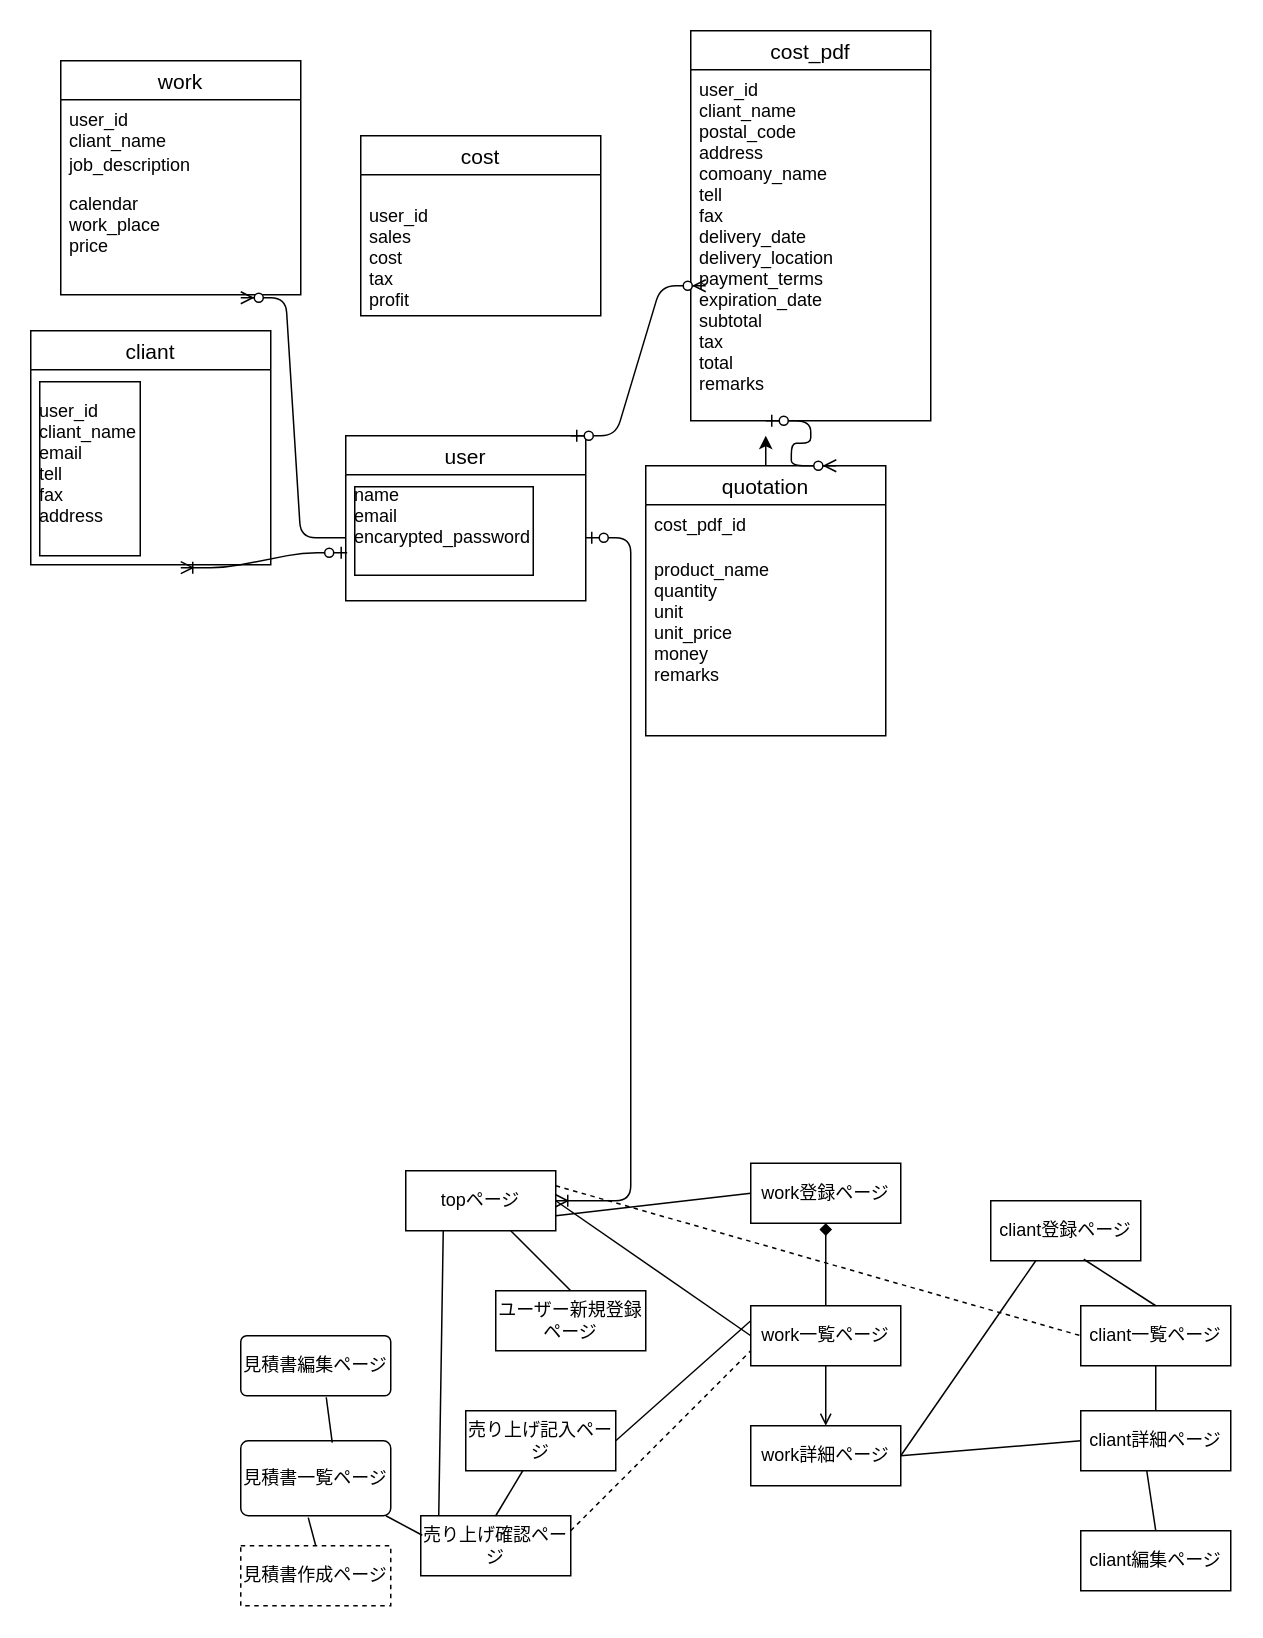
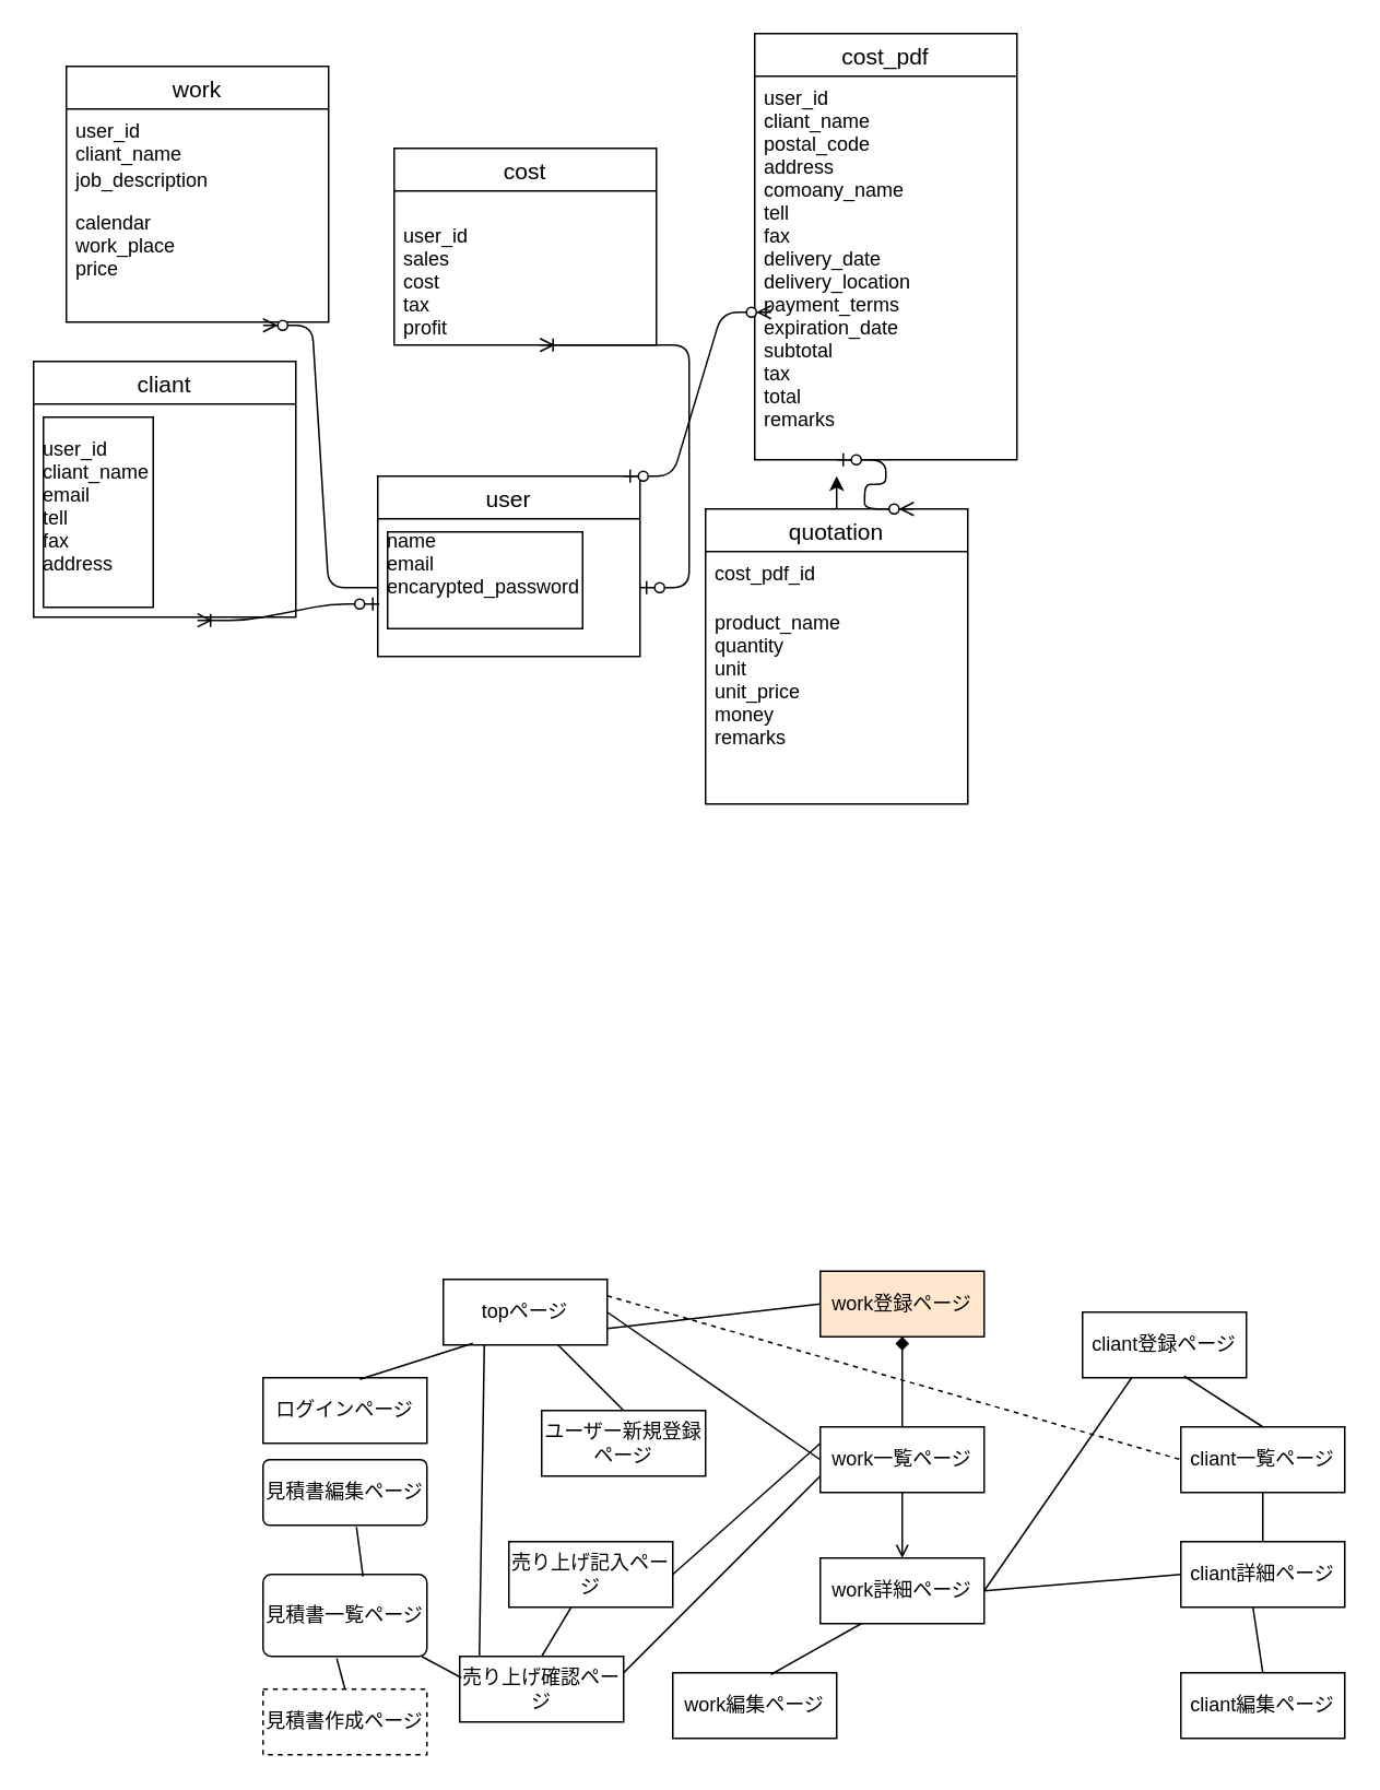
  <mxCell id="0" />
  <mxCell id="1" parent="0" />
  <mxCell id="2" value="cliant" style="swimlane;fontStyle=0;childLayout=stackLayout;horizontal=1;startSize=26;horizontalStack=0;resizeParent=1;resizeParentMax=0;resizeLast=0;collapsible=1;marginBottom=0;align=center;fontSize=14;" parent="1" vertex="1"><mxGeometry x="20" y="220" width="160" height="156" as="geometry" /></mxCell>
  <mxCell id="3" value="&#10;user_id&#10;cliant_name&#10;email&#10;tell&#10;fax&#10;address&#10;&#10;" style="text;strokeColor=none;fillColor=none;spacingLeft=4;spacingRight=4;overflow=hidden;rotatable=0;points=[[0,0.5],[1,0.5]];portConstraint=eastwest;fontSize=12;labelBorderColor=#000000;" parent="2" vertex="1"><mxGeometry y="26" width="160" height="130" as="geometry" /></mxCell>
  <mxCell id="4" value="user" style="swimlane;fontStyle=0;childLayout=stackLayout;horizontal=1;startSize=26;horizontalStack=0;resizeParent=1;resizeParentMax=0;resizeLast=0;collapsible=1;marginBottom=0;align=center;fontSize=14;" parent="1" vertex="1"><mxGeometry x="230" y="290" width="160" height="110" as="geometry" /></mxCell>
  <mxCell id="5" value="name&#10;email&#10;encarypted_password&#10;&#10;" style="text;strokeColor=none;fillColor=none;spacingLeft=4;spacingRight=4;overflow=hidden;rotatable=0;points=[[0,0.5],[1,0.5]];portConstraint=eastwest;fontSize=12;labelBorderColor=#000000;" parent="4" vertex="1"><mxGeometry y="26" width="160" height="84" as="geometry" /></mxCell>
  <mxCell id="6" value="work" style="swimlane;fontStyle=0;childLayout=stackLayout;horizontal=1;startSize=26;horizontalStack=0;resizeParent=1;resizeParentMax=0;resizeLast=0;collapsible=1;marginBottom=0;align=center;fontSize=14;" parent="1" vertex="1"><mxGeometry x="40" y="40" width="160" height="156" as="geometry" /></mxCell>
  <mxCell id="7" value="user_id&#10;cliant_name" style="text;strokeColor=none;fillColor=none;spacingLeft=4;spacingRight=4;overflow=hidden;rotatable=0;points=[[0,0.5],[1,0.5]];portConstraint=eastwest;fontSize=12;" parent="6" vertex="1"><mxGeometry y="26" width="160" height="30" as="geometry" /></mxCell>
  <mxCell id="8" value="job_description" style="text;strokeColor=none;fillColor=none;spacingLeft=4;spacingRight=4;overflow=hidden;rotatable=0;points=[[0,0.5],[1,0.5]];portConstraint=eastwest;fontSize=12;" parent="6" vertex="1"><mxGeometry y="56" width="160" height="26" as="geometry" /></mxCell>
  <mxCell id="9" value="calendar&#10;work_place&#10;price" style="text;strokeColor=none;fillColor=none;spacingLeft=4;spacingRight=4;overflow=hidden;rotatable=0;points=[[0,0.5],[1,0.5]];portConstraint=eastwest;fontSize=12;" parent="6" vertex="1"><mxGeometry y="82" width="160" height="74" as="geometry" /></mxCell>
  <mxCell id="10" value="cost" style="swimlane;fontStyle=0;childLayout=stackLayout;horizontal=1;startSize=26;horizontalStack=0;resizeParent=1;resizeParentMax=0;resizeLast=0;collapsible=1;marginBottom=0;align=center;fontSize=14;" parent="1" vertex="1"><mxGeometry x="240" y="90" width="160" height="120" as="geometry" /></mxCell>
  <mxCell id="11" value="&#10;user_id&#10;sales&#10;cost&#10;tax&#10;profit&#10;" style="text;strokeColor=none;fillColor=none;spacingLeft=4;spacingRight=4;overflow=hidden;rotatable=0;points=[[0,0.5],[1,0.5]];portConstraint=eastwest;fontSize=12;" parent="10" vertex="1"><mxGeometry y="26" width="160" height="94" as="geometry" /></mxCell>
  <mxCell id="12" value="cliant登録ページ" style="whiteSpace=wrap;html=1;align=center;" parent="1" vertex="1"><mxGeometry x="660" y="800" width="100" height="40" as="geometry" /></mxCell>
  <mxCell id="13" value="work一覧ページ" style="whiteSpace=wrap;html=1;align=center;" parent="1" vertex="1"><mxGeometry x="500" y="870" width="100" height="40" as="geometry" /></mxCell>
- <mxCell id="14" value="work登録ページ" style="whiteSpace=wrap;html=1;align=center;" parent="1" vertex="1"><mxGeometry x="500" y="775" width="100" height="40" as="geometry" /></mxCell>
+ <mxCell id="14" value="work登録ページ" style="whiteSpace=wrap;html=1;align=center;fillColor=#ffe6cc;" parent="1" vertex="1"><mxGeometry x="500" y="775" width="100" height="40" as="geometry" /></mxCell>
  <mxCell id="15" value="ユーザー新規登録ページ" style="whiteSpace=wrap;html=1;align=center;" parent="1" vertex="1"><mxGeometry x="330" y="860" width="100" height="40" as="geometry" /></mxCell>
+ <mxCell id="16" value="ログインページ" style="whiteSpace=wrap;html=1;align=center;" parent="1" vertex="1"><mxGeometry x="160" y="840" width="100" height="40" as="geometry" /></mxCell>
  <mxCell id="17" value="cliant一覧ページ" style="whiteSpace=wrap;html=1;align=center;" parent="1" vertex="1"><mxGeometry x="720" y="870" width="100" height="40" as="geometry" /></mxCell>
  <mxCell id="18" value="cliant詳細ページ" style="whiteSpace=wrap;html=1;align=center;" parent="1" vertex="1"><mxGeometry x="720" y="940" width="100" height="40" as="geometry" /></mxCell>
  <mxCell id="19" value="work詳細ページ" style="whiteSpace=wrap;html=1;align=center;" parent="1" vertex="1"><mxGeometry x="500" y="950" width="100" height="40" as="geometry" /></mxCell>
  <mxCell id="20" value="topページ" style="whiteSpace=wrap;html=1;align=center;" parent="1" vertex="1"><mxGeometry x="270" y="780" width="100" height="40" as="geometry" /></mxCell>
  <mxCell id="21" value="cliant編集ページ" style="whiteSpace=wrap;html=1;align=center;" parent="1" vertex="1"><mxGeometry x="720" y="1020" width="100" height="40" as="geometry" /></mxCell>
+ <mxCell id="22" value="work編集ページ" style="whiteSpace=wrap;html=1;align=center;" parent="1" vertex="1"><mxGeometry x="410" y="1020" width="100" height="40" as="geometry" /></mxCell>
  <mxCell id="23" value="売り上げ記入ページ" style="whiteSpace=wrap;html=1;align=center;" parent="1" vertex="1"><mxGeometry x="310" y="940" width="100" height="40" as="geometry" /></mxCell>
  <mxCell id="24" value="売り上げ確認ページ" style="whiteSpace=wrap;html=1;align=center;" parent="1" vertex="1"><mxGeometry x="280" y="1010" width="100" height="40" as="geometry" /></mxCell>
  <mxCell id="25" value="" style="endArrow=none;html=1;rounded=0;exitX=0.5;exitY=0;exitDx=0;exitDy=0;" parent="1" source="15" target="20" edge="1"><mxGeometry relative="1" as="geometry"><mxPoint x="480" y="910" as="sourcePoint" /><mxPoint x="348" y="824" as="targetPoint" /></mxGeometry></mxCell>
+ <mxCell id="26" value="" style="endArrow=none;html=1;rounded=0;exitX=0.18;exitY=0.975;exitDx=0;exitDy=0;exitPerimeter=0;entryX=0.59;entryY=0.025;entryDx=0;entryDy=0;entryPerimeter=0;" parent="1" source="20" target="16" edge="1"><mxGeometry relative="1" as="geometry"><mxPoint x="460" y="1050" as="sourcePoint" /><mxPoint x="480" y="1050" as="targetPoint" /></mxGeometry></mxCell>
  <mxCell id="27" value="" style="endArrow=none;html=1;rounded=0;entryX=1;entryY=0.75;entryDx=0;entryDy=0;exitX=0;exitY=0.5;exitDx=0;exitDy=0;" parent="1" source="14" target="20" edge="1"><mxGeometry relative="1" as="geometry"><mxPoint x="460" y="1050" as="sourcePoint" /><mxPoint x="620" y="1050" as="targetPoint" /></mxGeometry></mxCell>
  <mxCell id="28" value="" style="endArrow=diamond;html=1;rounded=0;entryX=0.5;entryY=1;entryDx=0;entryDy=0;exitX=0.5;exitY=0;exitDx=0;exitDy=0;" parent="1" source="13" target="14" edge="1"><mxGeometry relative="1" as="geometry"><mxPoint x="540" y="870" as="sourcePoint" /><mxPoint x="560" y="1050" as="targetPoint" /></mxGeometry></mxCell>
  <mxCell id="29" value="" style="endArrow=open;html=1;rounded=0;exitX=0.5;exitY=1;exitDx=0;exitDy=0;entryX=0.5;entryY=0;entryDx=0;entryDy=0;" parent="1" source="13" target="19" edge="1"><mxGeometry relative="1" as="geometry"><mxPoint x="460" y="1050" as="sourcePoint" /><mxPoint x="620" y="1050" as="targetPoint" /></mxGeometry></mxCell>
+ <mxCell id="30" value="" style="endArrow=none;html=1;rounded=0;exitX=0.25;exitY=1;exitDx=0;exitDy=0;entryX=0.6;entryY=0.025;entryDx=0;entryDy=0;entryPerimeter=0;" parent="1" source="19" target="22" edge="1"><mxGeometry relative="1" as="geometry"><mxPoint x="460" y="1050" as="sourcePoint" /><mxPoint x="620" y="1050" as="targetPoint" /></mxGeometry></mxCell>
  <mxCell id="31" value="" style="endArrow=none;html=1;rounded=0;exitX=1;exitY=0.5;exitDx=0;exitDy=0;" parent="1" source="19" edge="1"><mxGeometry relative="1" as="geometry"><mxPoint x="620" y="1050" as="sourcePoint" /><mxPoint x="690" y="840" as="targetPoint" /></mxGeometry></mxCell>
  <mxCell id="32" value="" style="endArrow=none;html=1;rounded=0;entryX=0;entryY=0.5;entryDx=0;entryDy=0;" parent="1" target="18" edge="1"><mxGeometry relative="1" as="geometry"><mxPoint x="600" y="970" as="sourcePoint" /><mxPoint x="780" y="1050" as="targetPoint" /></mxGeometry></mxCell>
  <mxCell id="33" value="" style="endArrow=none;html=1;rounded=0;exitX=0.62;exitY=0.975;exitDx=0;exitDy=0;exitPerimeter=0;entryX=0.5;entryY=0;entryDx=0;entryDy=0;" parent="1" source="12" target="17" edge="1"><mxGeometry relative="1" as="geometry"><mxPoint x="720" y="850" as="sourcePoint" /><mxPoint x="780" y="1050" as="targetPoint" /></mxGeometry></mxCell>
  <mxCell id="34" value="" style="endArrow=none;html=1;rounded=0;exitX=0.5;exitY=1;exitDx=0;exitDy=0;" parent="1" source="17" edge="1"><mxGeometry relative="1" as="geometry"><mxPoint x="620" y="1050" as="sourcePoint" /><mxPoint x="770" y="940" as="targetPoint" /></mxGeometry></mxCell>
  <mxCell id="35" value="" style="endArrow=none;html=1;rounded=0;exitX=0.44;exitY=1;exitDx=0;exitDy=0;exitPerimeter=0;entryX=0.5;entryY=0;entryDx=0;entryDy=0;" parent="1" source="18" target="21" edge="1"><mxGeometry relative="1" as="geometry"><mxPoint x="620" y="1050" as="sourcePoint" /><mxPoint x="780" y="1050" as="targetPoint" /></mxGeometry></mxCell>
  <mxCell id="36" value="" style="endArrow=none;html=1;rounded=0;exitX=1;exitY=0.5;exitDx=0;exitDy=0;entryX=0;entryY=0.25;entryDx=0;entryDy=0;" parent="1" source="23" target="13" edge="1"><mxGeometry relative="1" as="geometry"><mxPoint x="410" y="1050" as="sourcePoint" /><mxPoint x="570" y="1050" as="targetPoint" /></mxGeometry></mxCell>
  <mxCell id="37" value="" style="endArrow=none;html=1;rounded=0;entryX=0.5;entryY=0;entryDx=0;entryDy=0;" parent="1" source="23" target="24" edge="1"><mxGeometry relative="1" as="geometry"><mxPoint x="410" y="1050" as="sourcePoint" /><mxPoint x="570" y="1050" as="targetPoint" /></mxGeometry></mxCell>
- <mxCell id="38" value="" style="endArrow=none;html=1;rounded=0;exitX=1;exitY=0.25;exitDx=0;exitDy=0;entryX=0;entryY=0.75;entryDx=0;entryDy=0;dashed=1;" parent="1" source="24" target="13" edge="1"><mxGeometry relative="1" as="geometry"><mxPoint x="410" y="1050" as="sourcePoint" /><mxPoint x="570" y="1050" as="targetPoint" /></mxGeometry></mxCell>
+ <mxCell id="38" value="" style="endArrow=none;html=1;rounded=0;exitX=1;exitY=0.25;exitDx=0;exitDy=0;entryX=0;entryY=0.75;entryDx=0;entryDy=0;" parent="1" source="24" target="13" edge="1"><mxGeometry relative="1" as="geometry"><mxPoint x="410" y="1050" as="sourcePoint" /><mxPoint x="570" y="1050" as="targetPoint" /></mxGeometry></mxCell>
  <mxCell id="39" value="" style="endArrow=none;html=1;rounded=0;exitX=1;exitY=0.5;exitDx=0;exitDy=0;entryX=0;entryY=0.5;entryDx=0;entryDy=0;" parent="1" source="20" target="13" edge="1"><mxGeometry relative="1" as="geometry"><mxPoint x="410" y="1050" as="sourcePoint" /><mxPoint x="570" y="1050" as="targetPoint" /></mxGeometry></mxCell>
  <mxCell id="40" value="" style="endArrow=none;html=1;rounded=0;exitX=0.25;exitY=1;exitDx=0;exitDy=0;" parent="1" source="20" edge="1"><mxGeometry relative="1" as="geometry"><mxPoint x="400" y="920" as="sourcePoint" /><mxPoint x="292" y="1010" as="targetPoint" /></mxGeometry></mxCell>
  <mxCell id="41" value="" style="endArrow=none;html=1;rounded=0;exitX=1;exitY=0.25;exitDx=0;exitDy=0;entryX=0;entryY=0.5;entryDx=0;entryDy=0;dashed=1;" parent="1" source="20" target="17" edge="1"><mxGeometry relative="1" as="geometry"><mxPoint x="500" y="920" as="sourcePoint" /><mxPoint x="700" y="900" as="targetPoint" /></mxGeometry></mxCell>
  <mxCell id="42" value="cost_pdf" style="swimlane;fontStyle=0;childLayout=stackLayout;horizontal=1;startSize=26;horizontalStack=0;resizeParent=1;resizeParentMax=0;resizeLast=0;collapsible=1;marginBottom=0;align=center;fontSize=14;" parent="1" vertex="1"><mxGeometry x="460" y="20" width="160" height="260" as="geometry" /></mxCell>
  <mxCell id="43" value="" style="edgeStyle=entityRelationEdgeStyle;fontSize=12;html=1;endArrow=ERzeroToMany;startArrow=ERzeroToOne;" parent="42" edge="1"><mxGeometry width="100" height="100" relative="1" as="geometry"><mxPoint x="-80" y="270" as="sourcePoint" /><mxPoint x="10" y="170" as="targetPoint" /></mxGeometry></mxCell>
  <mxCell id="44" value="user_id&#10;cliant_name&#10;postal_code&#10;address&#10;comoany_name&#10;tell&#10;fax&#10;delivery_date&#10;delivery_location&#10;payment_terms&#10;expiration_date&#10;subtotal&#10;tax&#10;total&#10;remarks&#10;&#10;" style="text;strokeColor=none;fillColor=none;spacingLeft=4;spacingRight=4;overflow=hidden;rotatable=0;points=[[0,0.5],[1,0.5]];portConstraint=eastwest;fontSize=12;" parent="42" vertex="1"><mxGeometry y="26" width="160" height="234" as="geometry" /></mxCell>
- <mxCell id="45" value="" style="edgeStyle=entityRelationEdgeStyle;fontSize=12;html=1;endArrow=ERoneToMany;startArrow=ERzeroToOne;" edge="1" parent="1" source="5" target="20"><mxGeometry width="100" height="100" relative="1" as="geometry"><mxPoint x="310" y="580" as="sourcePoint" /><mxPoint x="410" y="480" as="targetPoint" /></mxGeometry></mxCell>
+ <mxCell id="45" value="" style="edgeStyle=entityRelationEdgeStyle;fontSize=12;html=1;endArrow=ERoneToMany;startArrow=ERzeroToOne;entryX=0.556;entryY=1;entryDx=0;entryDy=0;entryPerimeter=0;" edge="1" parent="1" source="5" target="11"><mxGeometry width="100" height="100" relative="1" as="geometry"><mxPoint x="310" y="580" as="sourcePoint" /><mxPoint x="410" y="480" as="targetPoint" /></mxGeometry></mxCell>
  <mxCell id="46" value="" style="edgeStyle=entityRelationEdgeStyle;fontSize=12;html=1;endArrow=ERzeroToMany;startArrow=none;entryX=0.75;entryY=1.027;entryDx=0;entryDy=0;entryPerimeter=0;" parent="1" edge="1" target="9" source="5"><mxGeometry width="100" height="100" relative="1" as="geometry"><mxPoint x="220" y="351" as="sourcePoint" /><mxPoint x="240" y="230" as="targetPoint" /></mxGeometry></mxCell>
  <mxCell id="47" value="" style="edgeStyle=entityRelationEdgeStyle;fontSize=12;html=1;endArrow=ERoneToMany;startArrow=ERzeroToOne;entryX=0.625;entryY=1.015;entryDx=0;entryDy=0;entryPerimeter=0;exitX=0.006;exitY=0.619;exitDx=0;exitDy=0;exitPerimeter=0;" edge="1" parent="1" source="5" target="3"><mxGeometry width="100" height="100" relative="1" as="geometry"><mxPoint x="210" y="385" as="sourcePoint" /><mxPoint x="240" y="250" as="targetPoint" /></mxGeometry></mxCell>
  <mxCell id="48" style="edgeStyle=none;html=1;" edge="1" parent="1" source="49"><mxGeometry relative="1" as="geometry"><mxPoint x="510" y="290" as="targetPoint" /></mxGeometry></mxCell>
  <mxCell id="49" value="quotation" style="swimlane;fontStyle=0;childLayout=stackLayout;horizontal=1;startSize=26;horizontalStack=0;resizeParent=1;resizeParentMax=0;resizeLast=0;collapsible=1;marginBottom=0;align=center;fontSize=14;" vertex="1" parent="1"><mxGeometry x="430" y="310" width="160" height="180" as="geometry" /></mxCell>
  <mxCell id="50" value="cost_pdf_id" style="text;strokeColor=none;fillColor=none;spacingLeft=4;spacingRight=4;overflow=hidden;rotatable=0;points=[[0,0.5],[1,0.5]];portConstraint=eastwest;fontSize=12;" vertex="1" parent="49"><mxGeometry y="26" width="160" height="30" as="geometry" /></mxCell>
  <mxCell id="51" value="product_name&#10;quantity&#10;unit&#10;unit_price&#10;money&#10;remarks&#10;" style="text;strokeColor=none;fillColor=none;spacingLeft=4;spacingRight=4;overflow=hidden;rotatable=0;points=[[0,0.5],[1,0.5]];portConstraint=eastwest;fontSize=12;" vertex="1" parent="49"><mxGeometry y="56" width="160" height="124" as="geometry" /></mxCell>
  <mxCell id="52" value="見積書作成ページ" style="whiteSpace=wrap;html=1;align=center;dashed=1;" vertex="1" parent="1"><mxGeometry x="160" y="1030" width="100" height="40" as="geometry" /></mxCell>
  <mxCell id="53" value="" style="endArrow=none;html=1;rounded=0;exitX=0.01;exitY=0.325;exitDx=0;exitDy=0;exitPerimeter=0;" edge="1" parent="1" source="24" target="54"><mxGeometry relative="1" as="geometry"><mxPoint x="218" y="910" as="sourcePoint" /><mxPoint x="460" y="1160" as="targetPoint" /><Array as="points" /></mxGeometry></mxCell>
  <mxCell id="54" value="見積書一覧ページ" style="rounded=1;arcSize=10;whiteSpace=wrap;html=1;align=center;" vertex="1" parent="1"><mxGeometry x="160" y="960" width="100" height="50" as="geometry" /></mxCell>
  <mxCell id="55" value="見積書編集ページ&lt;br&gt;" style="rounded=1;arcSize=10;whiteSpace=wrap;html=1;align=center;" vertex="1" parent="1"><mxGeometry x="160" y="890" width="100" height="40" as="geometry" /></mxCell>
  <mxCell id="56" value="" style="endArrow=none;html=1;rounded=0;entryX=0.5;entryY=0;entryDx=0;entryDy=0;entryPerimeter=0;exitX=0.45;exitY=1.025;exitDx=0;exitDy=0;exitPerimeter=0;" edge="1" parent="1" source="54" target="52"><mxGeometry relative="1" as="geometry"><mxPoint x="370" y="740" as="sourcePoint" /><mxPoint x="370" y="760" as="targetPoint" /></mxGeometry></mxCell>
  <mxCell id="57" value="" style="endArrow=none;html=1;rounded=0;entryX=0.57;entryY=1.025;entryDx=0;entryDy=0;entryPerimeter=0;exitX=0.61;exitY=0.025;exitDx=0;exitDy=0;exitPerimeter=0;" edge="1" parent="1" source="54" target="55"><mxGeometry relative="1" as="geometry"><mxPoint x="220" y="950" as="sourcePoint" /><mxPoint x="240" y="780" as="targetPoint" /><Array as="points" /></mxGeometry></mxCell>
  <mxCell id="58" value="" style="edgeStyle=entityRelationEdgeStyle;fontSize=12;html=1;endArrow=ERzeroToMany;startArrow=ERzeroToOne;entryX=0.794;entryY=0;entryDx=0;entryDy=0;entryPerimeter=0;" edge="1" parent="1" target="49"><mxGeometry width="100" height="100" relative="1" as="geometry"><mxPoint x="510" y="280" as="sourcePoint" /><mxPoint x="610" y="180" as="targetPoint" /></mxGeometry></mxCell>
